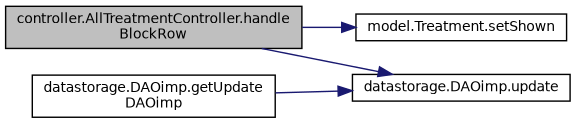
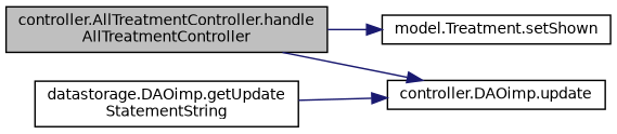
  digraph {
    rankdir=LR
    node [color=black fillcolor=white fontname=Helvetica fontsize=10 shape=record style=filled]
    edge [color=midnightblue fontname=Helvetica fontsize=10 labelfontname=Helvetica labelfontsize=10 style=solid]
-   n1 [fillcolor=grey75 fontcolor=black height=0.2 label="controller.AllTreatmentController.handle\lBlockRow" width=0.4]
+   n1 [fillcolor=grey75 fontcolor=black height=0.2 label="controller.AllTreatmentController.handle\lAllTreatmentController" width=0.4]
    n2 [height=0.2 label="model.Treatment.setShown" width=0.4]
-   n3 [height=0.2 label="datastorage.DAOimp.update" width=0.4]
-   n4 [height=0.2 label="datastorage.DAOimp.getUpdate\lDAOimp" width=0.4]
+   n3 [height=0.2 label="controller.DAOimp.update" width=0.4]
+   n4 [height=0.2 label="datastorage.DAOimp.getUpdate\lStatementString" width=0.4]
    n1 -> n2
    n1 -> n3
    n4 -> n3
  }
